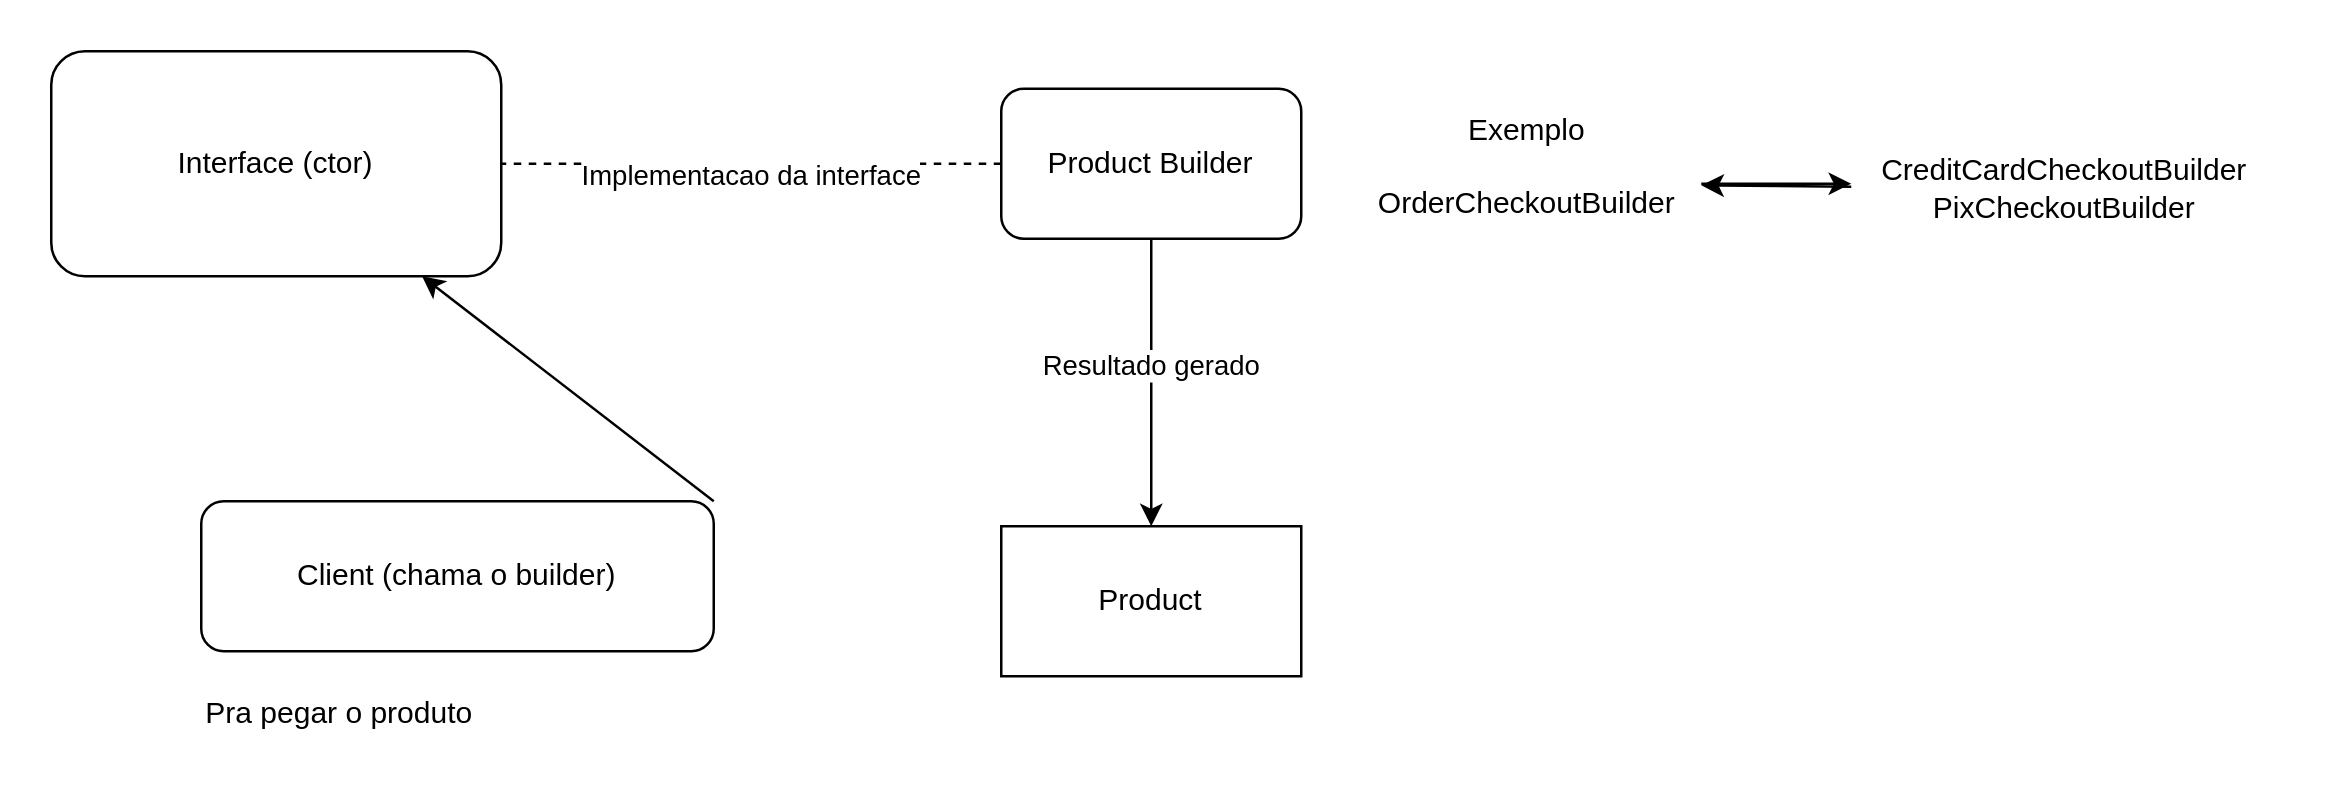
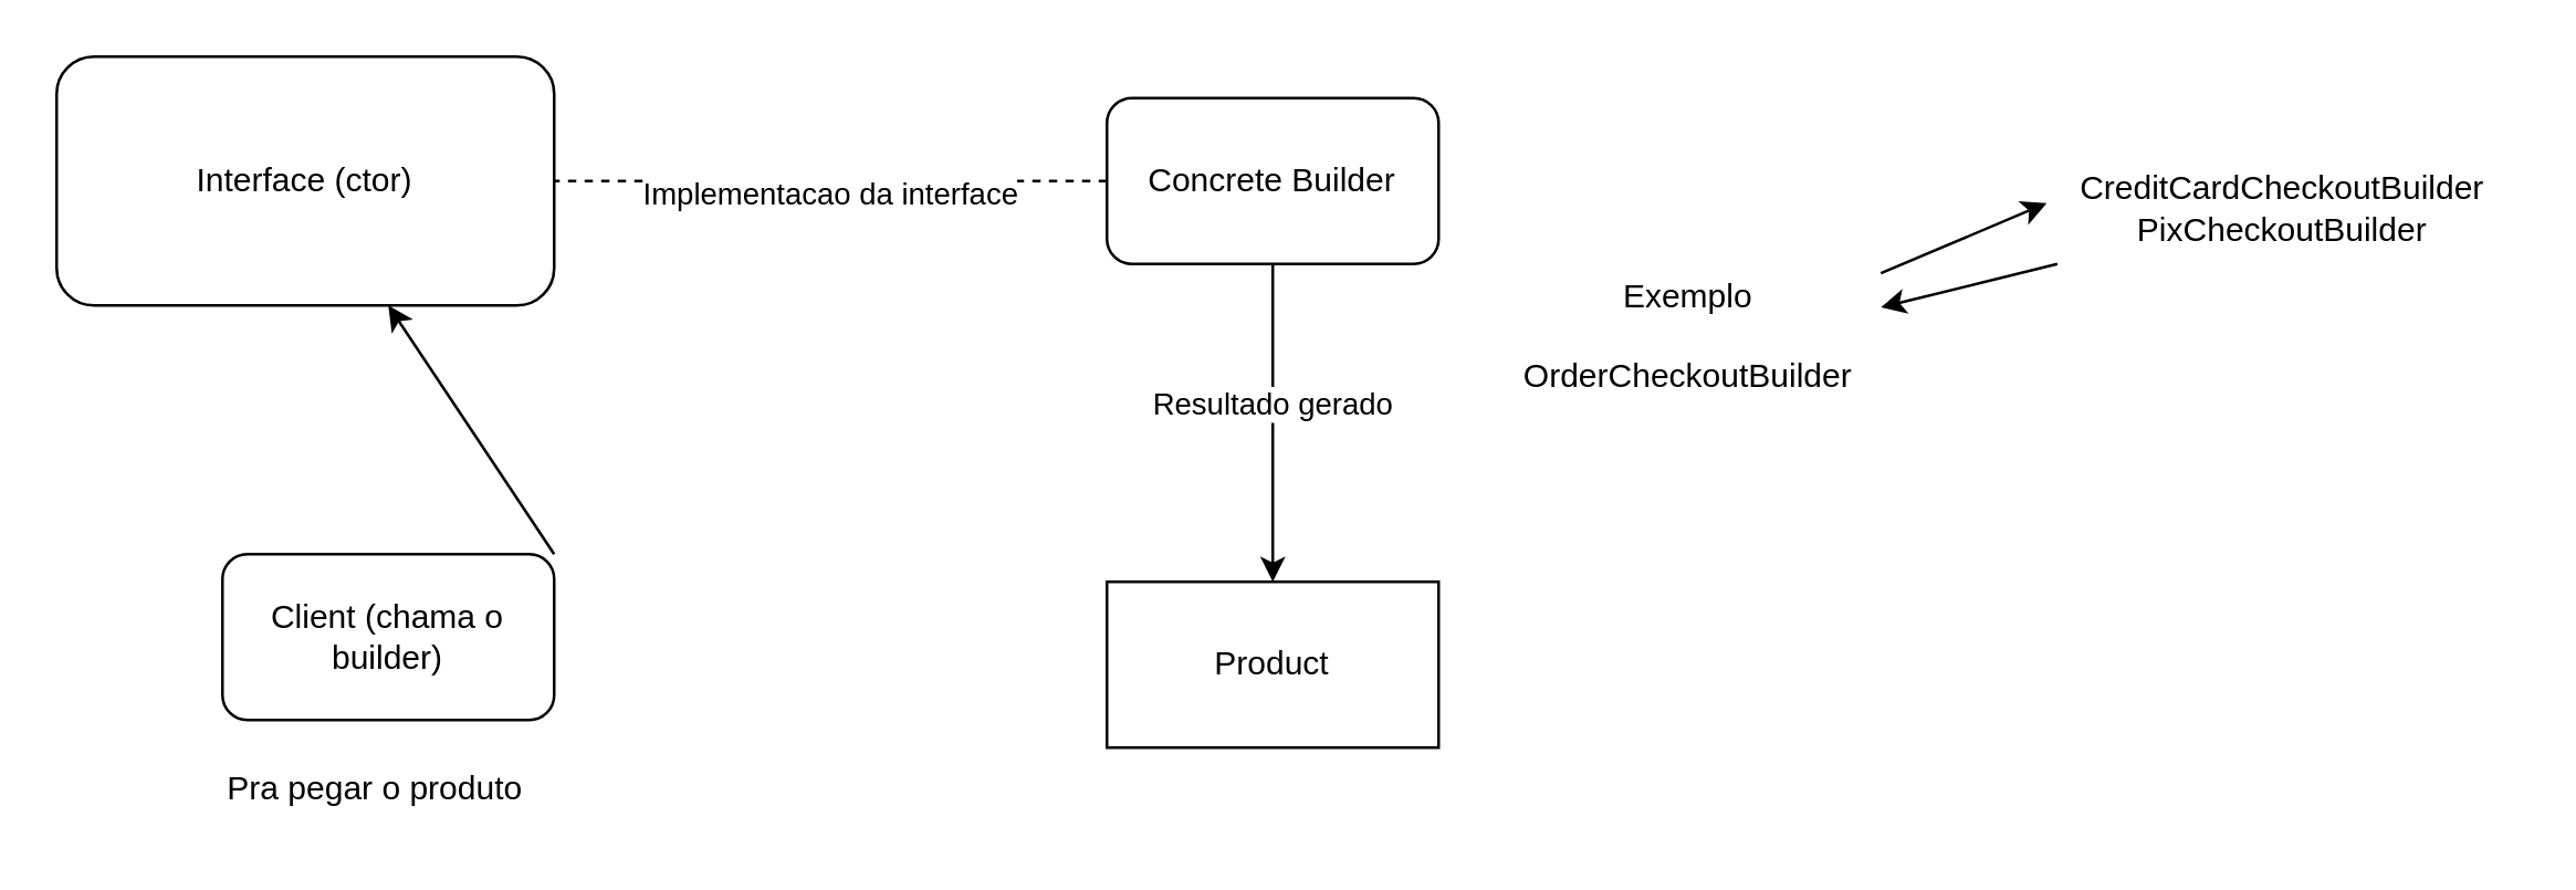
  <mxCell id="0" />
  <mxCell id="1" parent="0" />
  <mxCell id="2" value="Interface (ctor)" style="rounded=1;whiteSpace=wrap;html=1;" vertex="1" parent="1"><mxGeometry x="20" y="20" width="180" height="90" as="geometry" /></mxCell>
  <mxCell id="3" style="edgeStyle=none;html=1;exitX=0;exitY=0.5;exitDx=0;exitDy=0;dashed=1;endArrow=none;" edge="1" parent="1" source="7" target="2"><mxGeometry relative="1" as="geometry" /></mxCell>
  <mxCell id="4" value="Implementacao da interface" style="edgeLabel;html=1;align=center;verticalAlign=middle;resizable=0;points=[];" vertex="1" connectable="0" parent="3"><mxGeometry x="0.013" y="4" relative="1" as="geometry"><mxPoint as="offset" /></mxGeometry></mxCell>
  <mxCell id="5" style="edgeStyle=none;html=1;exitX=0.5;exitY=1;exitDx=0;exitDy=0;" edge="1" parent="1" source="7" target="8"><mxGeometry relative="1" as="geometry" /></mxCell>
  <mxCell id="6" value="Resultado gerado" style="edgeLabel;html=1;align=center;verticalAlign=middle;resizable=0;points=[];" vertex="1" connectable="0" parent="5"><mxGeometry x="-0.13" y="-1" relative="1" as="geometry"><mxPoint as="offset" /></mxGeometry></mxCell>
- <mxCell id="7" value="Product Builder" style="rounded=1;whiteSpace=wrap;html=1;" vertex="1" parent="1"><mxGeometry x="400" y="35" width="120" height="60" as="geometry" /></mxCell>
+ <mxCell id="7" value="Concrete Builder" style="rounded=1;whiteSpace=wrap;html=1;" vertex="1" parent="1"><mxGeometry x="400" y="35" width="120" height="60" as="geometry" /></mxCell>
  <mxCell id="8" value="Product" style="whiteSpace=wrap;html=1;rounded=0;" vertex="1" parent="1"><mxGeometry x="400" y="210" width="120" height="60" as="geometry" /></mxCell>
  <mxCell id="9" style="edgeStyle=none;html=1;exitX=1;exitY=0;exitDx=0;exitDy=0;" edge="1" parent="1" source="10" target="2"><mxGeometry relative="1" as="geometry" /></mxCell>
- <mxCell id="10" value="Client (chama o builder)" style="rounded=1;whiteSpace=wrap;html=1;" vertex="1" parent="1"><mxGeometry x="80" y="200" width="205" height="60" as="geometry" /></mxCell>
+ <mxCell id="10" value="Client (chama o builder)" style="rounded=1;whiteSpace=wrap;html=1;" vertex="1" parent="1"><mxGeometry x="80" y="200" width="120" height="60" as="geometry" /></mxCell>
  <mxCell id="11" value="Pra pegar o produto" style="text;html=1;align=center;verticalAlign=middle;resizable=0;points=[];autosize=1;strokeColor=none;fillColor=none;" vertex="1" parent="1"><mxGeometry x="70" y="270" width="130" height="30" as="geometry" /></mxCell>
  <mxCell id="12" style="edgeStyle=none;html=1;" edge="1" parent="1" source="13"><mxGeometry relative="1" as="geometry"><mxPoint x="740" y="73" as="targetPoint" /></mxGeometry></mxCell>
- <mxCell id="13" value="Exemplo&lt;br&gt;&lt;br&gt;OrderCheckoutBuilder&lt;div&gt;&lt;br/&gt;&lt;/div&gt;" style="text;html=1;align=center;verticalAlign=middle;resizable=0;points=[];autosize=1;strokeColor=none;fillColor=none;" vertex="1" parent="1"><mxGeometry x="540" y="38" width="140" height="70" as="geometry" /></mxCell>
+ <mxCell id="13" value="Exemplo&lt;br&gt;&lt;br&gt;OrderCheckoutBuilder&lt;div&gt;&lt;br/&gt;&lt;/div&gt;" style="text;html=1;align=center;verticalAlign=middle;resizable=0;points=[];autosize=1;strokeColor=none;fillColor=none;" vertex="1" parent="1"><mxGeometry x="540" y="93" width="140" height="70" as="geometry" /></mxCell>
  <mxCell id="14" value="" style="edgeStyle=none;html=1;" edge="1" parent="1" source="15" target="13"><mxGeometry relative="1" as="geometry" /></mxCell>
  <mxCell id="15" value="CreditCardCheckoutBuilder&lt;br&gt;PixCheckoutBuilder" style="text;html=1;align=center;verticalAlign=middle;resizable=0;points=[];autosize=1;strokeColor=none;fillColor=none;" vertex="1" parent="1"><mxGeometry x="740" y="55" width="170" height="40" as="geometry" /></mxCell>
